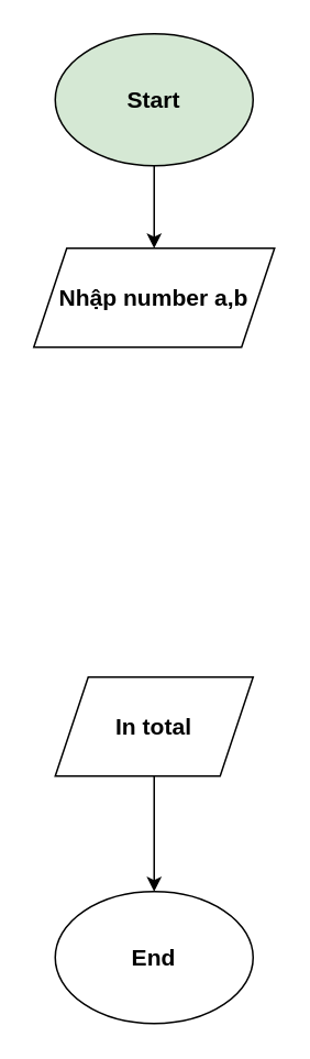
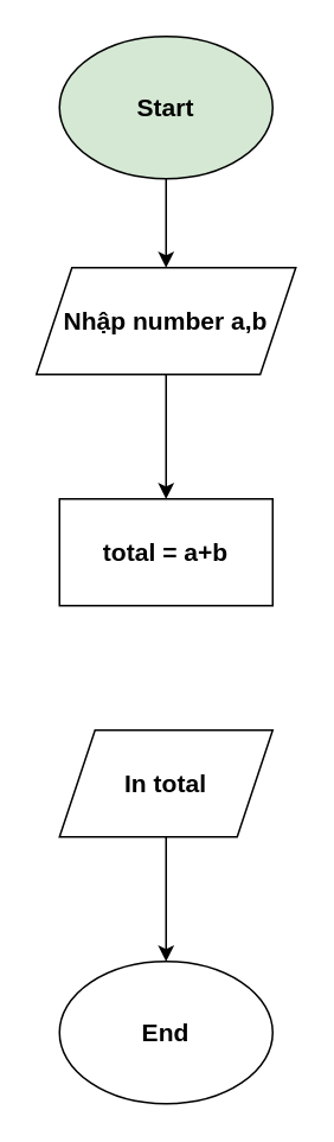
  <mxCell id="0" />
  <mxCell id="1" parent="0" />
  <mxCell id="2" value="&lt;h3&gt;Start&lt;/h3&gt;" style="ellipse;whiteSpace=wrap;html=1;fillColor=#d5e8d4;" vertex="1" parent="1"><mxGeometry x="33" y="20" width="120" height="80" as="geometry" /></mxCell>
  <mxCell id="3" value="" style="endArrow=classic;html=1;rounded=0;exitX=0.5;exitY=1;exitDx=0;exitDy=0;entryX=0.5;entryY=0;entryDx=0;entryDy=0;" edge="1" parent="1" source="2" target="4"><mxGeometry width="50" height="50" relative="1" as="geometry"><mxPoint x="69" y="110" as="sourcePoint" /><mxPoint x="93" y="160" as="targetPoint" /></mxGeometry></mxCell>
  <mxCell id="4" value="&lt;h3&gt;Nhập number a,b&lt;/h3&gt;" style="shape=parallelogram;perimeter=parallelogramPerimeter;whiteSpace=wrap;html=1;fixedSize=1;" vertex="1" parent="1"><mxGeometry x="20" y="150" width="146" height="60" as="geometry" /></mxCell>
+ <mxCell id="5" value="" style="endArrow=classic;html=1;rounded=0;exitX=0.5;exitY=1;exitDx=0;exitDy=0;entryX=0.5;entryY=0;entryDx=0;entryDy=0;" edge="1" parent="1" source="4" target="6"><mxGeometry width="50" height="50" relative="1" as="geometry"><mxPoint x="69" y="310" as="sourcePoint" /><mxPoint x="93" y="280" as="targetPoint" /></mxGeometry></mxCell>
+ <mxCell id="6" value="&lt;h3&gt;&lt;b&gt;total = a+b&lt;/b&gt;&lt;/h3&gt;" style="rounded=0;whiteSpace=wrap;html=1;" vertex="1" parent="1"><mxGeometry x="33" y="280" width="120" height="60" as="geometry" /></mxCell>
  <mxCell id="7" value="&lt;h3&gt;In total&lt;/h3&gt;" style="shape=parallelogram;perimeter=parallelogramPerimeter;whiteSpace=wrap;html=1;fixedSize=1;" vertex="1" parent="1"><mxGeometry x="33" y="410" width="120" height="60" as="geometry" /></mxCell>
  <mxCell id="8" value="" style="endArrow=classic;html=1;rounded=0;exitX=0.5;exitY=1;exitDx=0;exitDy=0;" edge="1" parent="1" source="7" target="9"><mxGeometry width="50" height="50" relative="1" as="geometry"><mxPoint x="69" y="410" as="sourcePoint" /><mxPoint x="119" y="360" as="targetPoint" /></mxGeometry></mxCell>
  <mxCell id="9" value="&lt;h3&gt;End&lt;/h3&gt;" style="ellipse;whiteSpace=wrap;html=1;" vertex="1" parent="1"><mxGeometry x="33" y="540" width="120" height="80" as="geometry" /></mxCell>
